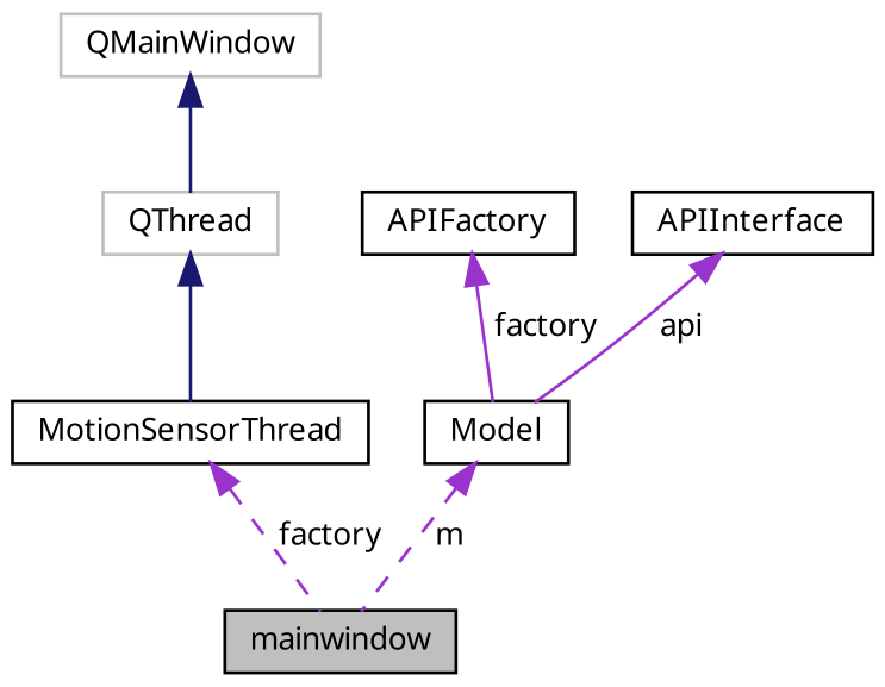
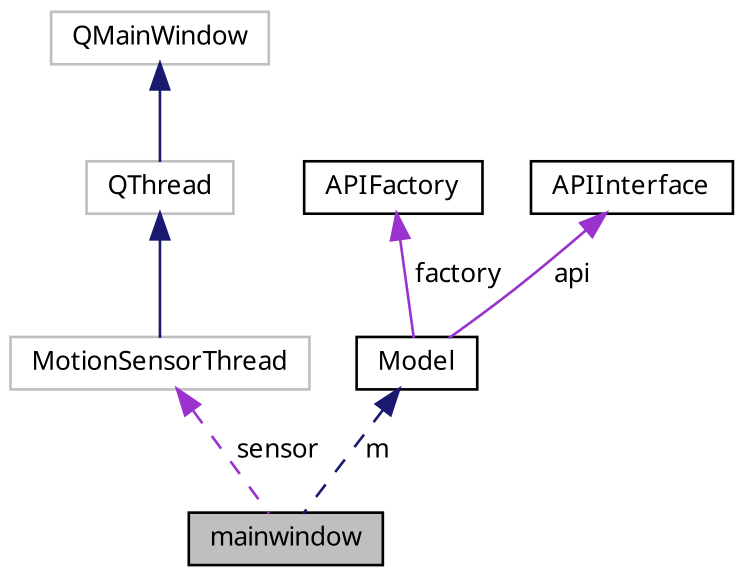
  digraph {
    fontname="Noto Sans"
    node [color=black fillcolor=white fontname="Noto Sans" fontsize=10 shape=record style=filled]
    edge [color=darkorchid3 dir=back fontname="Noto Sans" fontsize=10 labelfontname=Helvetica labelfontsize=10 style=solid]
    n1 [fillcolor=grey75 fontcolor=black height=0.2 label=mainwindow width=0.4]
    n2 [color=grey75 height=0.2 label=QMainWindow width=0.4]
    n3 [color=grey75 height=0.2 label=QThread width=0.4]
-   n4 [height=0.2 label=MotionSensorThread width=0.4]
+   n4 [color=grey75 height=0.2 label=MotionSensorThread width=0.4]
    n5 [height=0.2 label=Model width=0.4]
    n6 [height=0.2 label=APIFactory width=0.4]
    n7 [height=0.2 label=APIInterface width=0.4]
    n2 -> n3 [color=midnightblue]
    n3 -> n4 [color=midnightblue]
-   n4 -> n1 [label=" factory" style=dashed]
-   n5 -> n1 [label=" m" style=dashed]
+   n4 -> n1 [label=" sensor" style=dashed]
+   n5 -> n1 [color=midnightblue label=" m" style=dashed]
    n6 -> n5 [label=" factory"]
    n7 -> n5 [label=" api"]
  }
